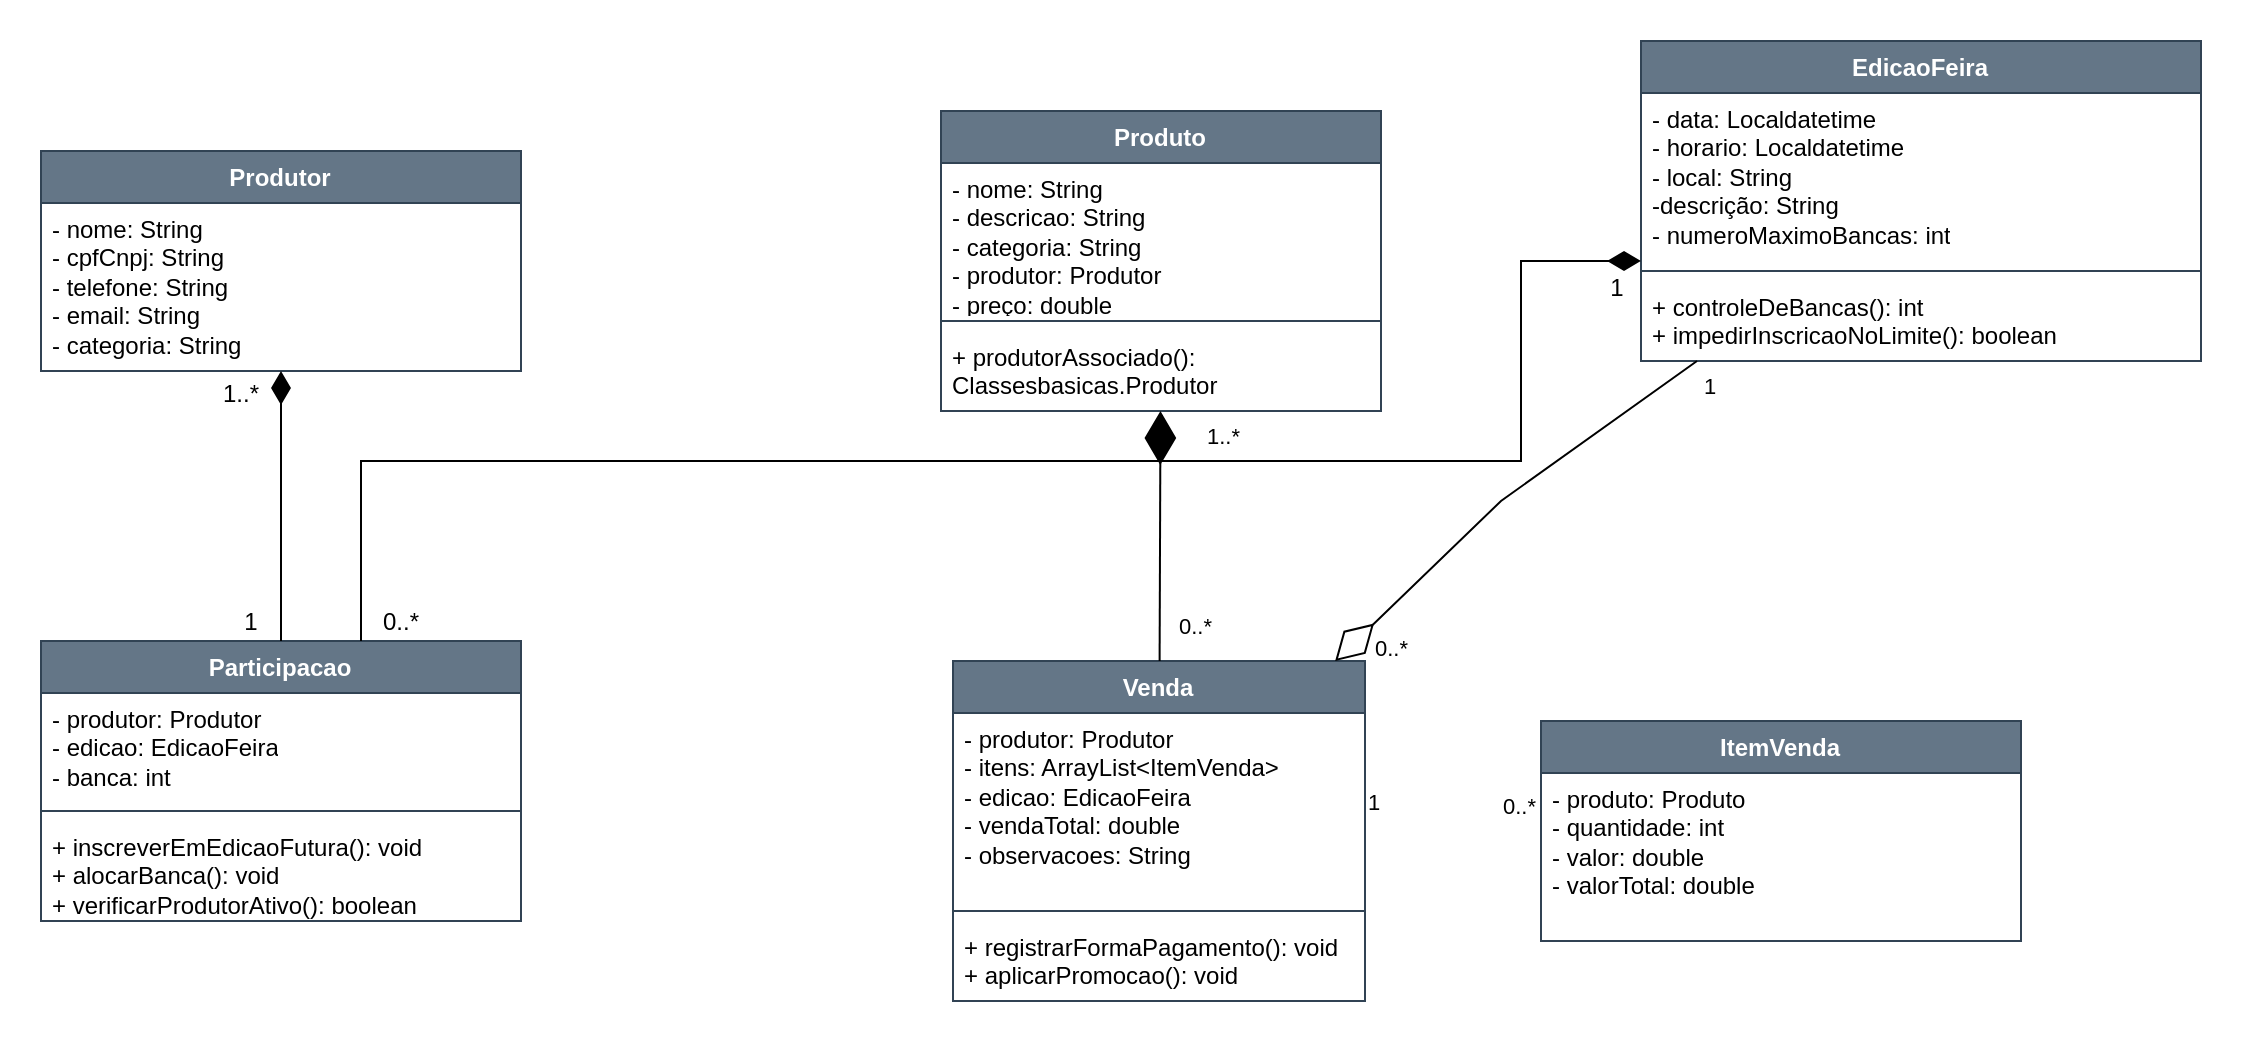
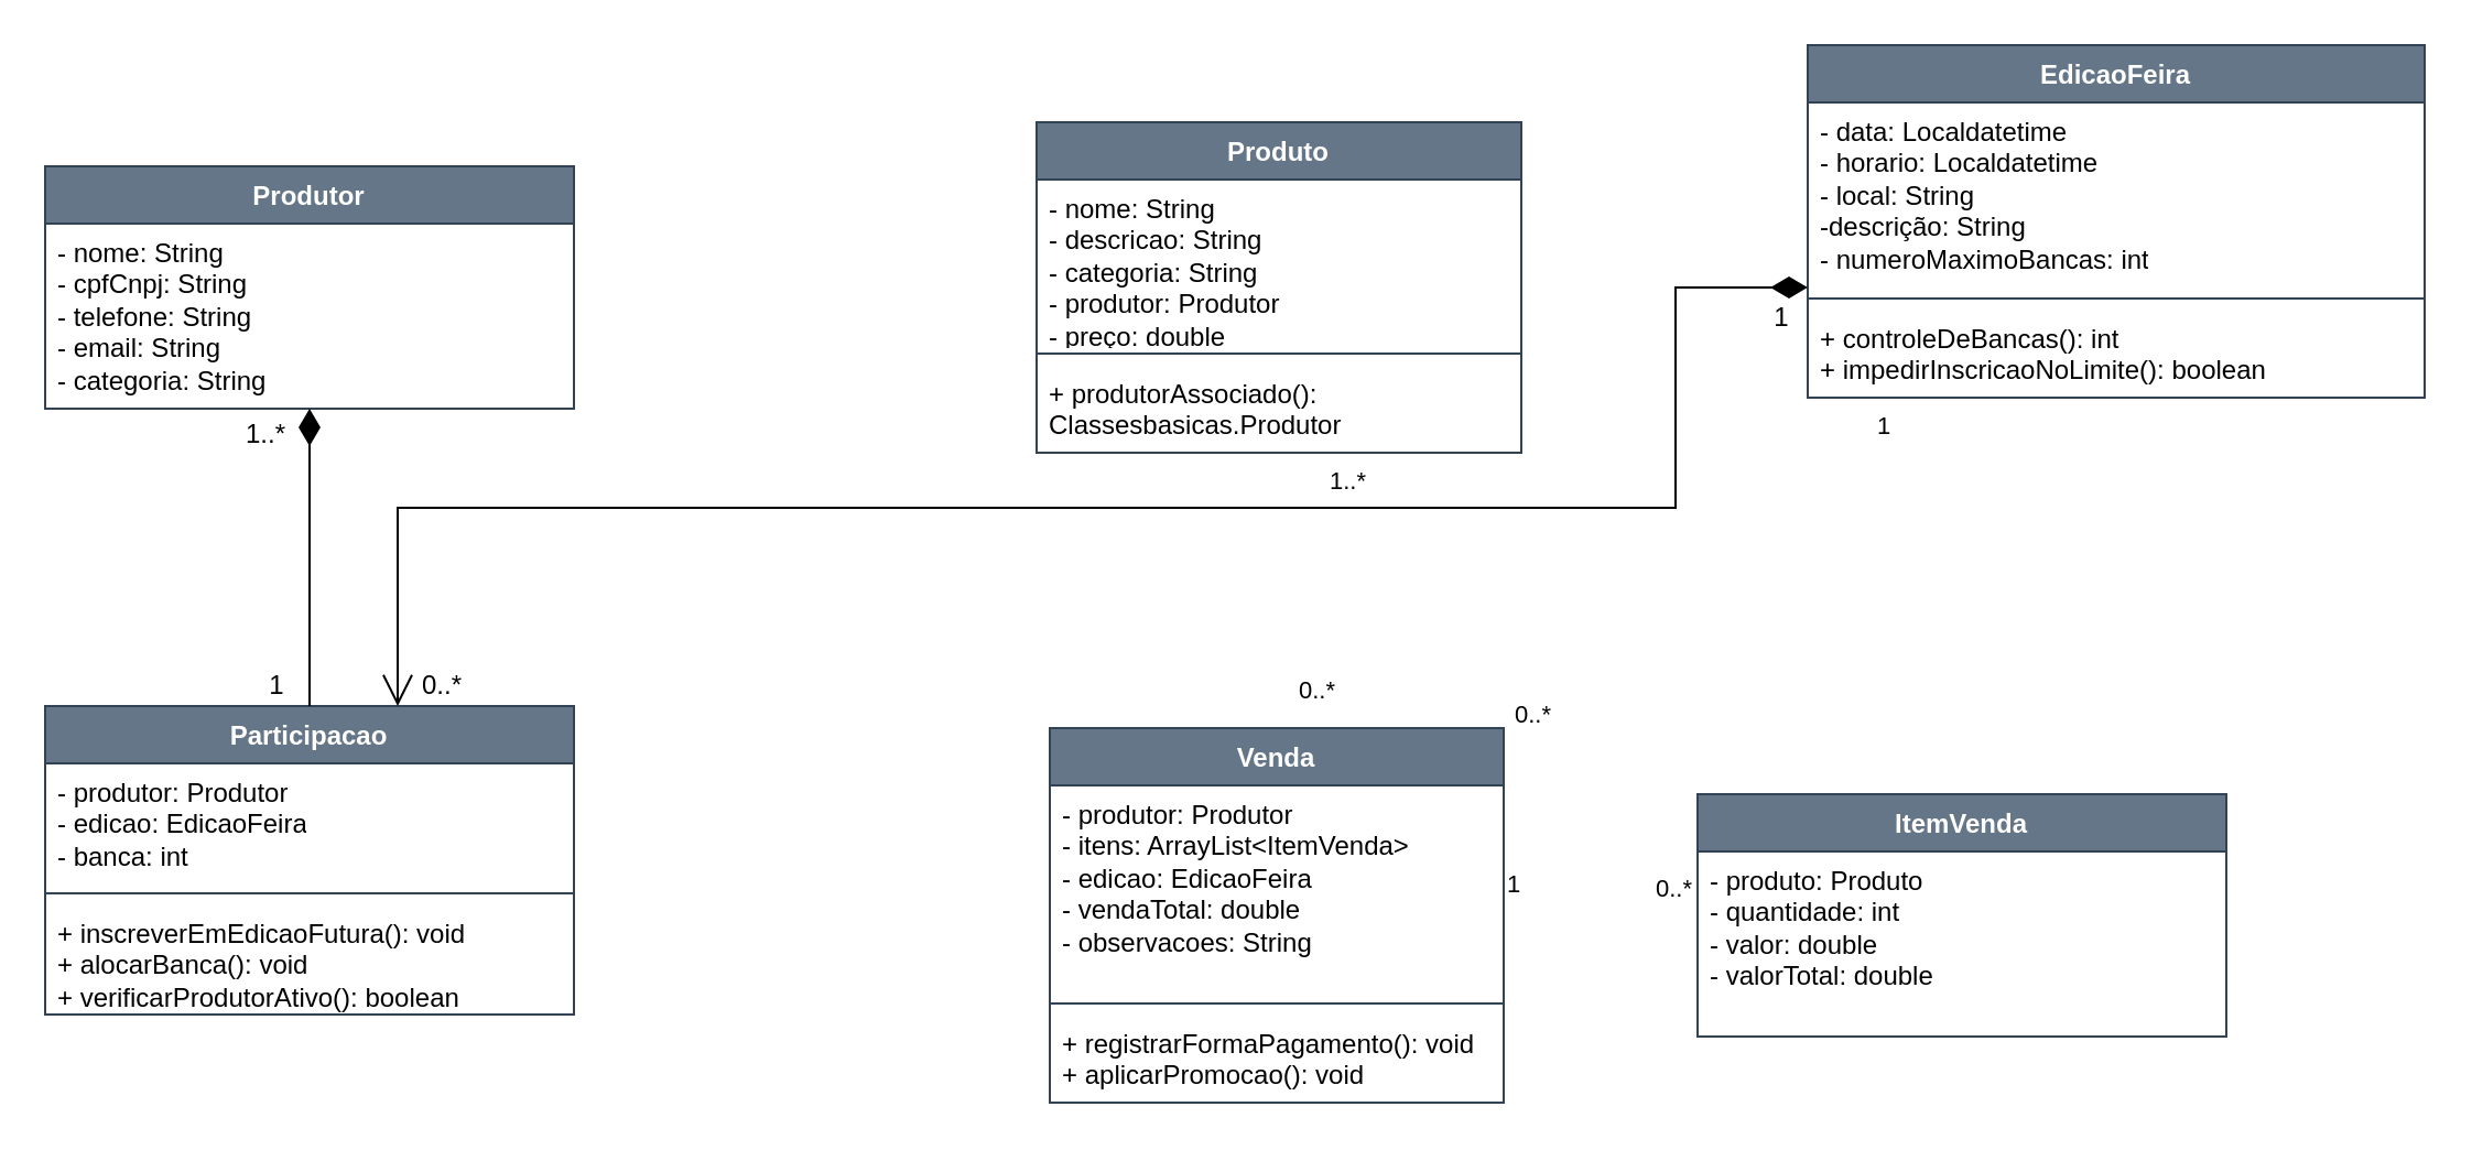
  <mxCell id="0" />
  <mxCell id="1" parent="0" />
  <mxCell id="2" value="Produtor" style="swimlane;fontStyle=1;align=center;verticalAlign=top;childLayout=stackLayout;horizontal=1;startSize=26;horizontalStack=0;resizeParent=1;resizeParentMax=0;resizeLast=0;collapsible=1;marginBottom=0;whiteSpace=wrap;html=1;fillColor=#647687;strokeColor=#314354;fontColor=#ffffff;" parent="1" vertex="1"><mxGeometry x="20" y="75" width="240" height="110" as="geometry" /></mxCell>
  <mxCell id="3" value="- nome: String&lt;div&gt;- cpfCnpj: String&lt;/div&gt;&lt;div&gt;- telefone&lt;span style=&quot;background-color: transparent; color: light-dark(rgb(0, 0, 0), rgb(255, 255, 255));&quot;&gt;: String&lt;/span&gt;&lt;/div&gt;&lt;div&gt;- email&lt;span style=&quot;background-color: transparent; color: light-dark(rgb(0, 0, 0), rgb(255, 255, 255));&quot;&gt;: String&lt;/span&gt;&lt;/div&gt;&lt;div&gt;- categoria&lt;span style=&quot;background-color: transparent; color: light-dark(rgb(0, 0, 0), rgb(255, 255, 255));&quot;&gt;: String&lt;/span&gt;&lt;/div&gt;" style="text;strokeColor=none;fillColor=none;align=left;verticalAlign=top;spacingLeft=4;spacingRight=4;overflow=hidden;rotatable=0;points=[[0,0.5],[1,0.5]];portConstraint=eastwest;whiteSpace=wrap;html=1;" parent="2" vertex="1"><mxGeometry y="26" width="240" height="84" as="geometry" /></mxCell>
  <mxCell id="4" value="Produto" style="swimlane;fontStyle=1;align=center;verticalAlign=top;childLayout=stackLayout;horizontal=1;startSize=26;horizontalStack=0;resizeParent=1;resizeParentMax=0;resizeLast=0;collapsible=1;marginBottom=0;whiteSpace=wrap;html=1;fillColor=#647687;strokeColor=#314354;fontColor=#ffffff;" parent="1" vertex="1"><mxGeometry x="470" y="55" width="220" height="150" as="geometry" /></mxCell>
  <mxCell id="5" value="- nome: String&lt;div&gt;- descricao&lt;span style=&quot;background-color: transparent; color: light-dark(rgb(0, 0, 0), rgb(255, 255, 255));&quot;&gt;: String&lt;/span&gt;&lt;/div&gt;&lt;div&gt;- categoria&lt;span style=&quot;background-color: transparent; color: light-dark(rgb(0, 0, 0), rgb(255, 255, 255));&quot;&gt;: String&lt;/span&gt;&lt;/div&gt;&lt;div&gt;&lt;span style=&quot;background-color: transparent; color: light-dark(rgb(0, 0, 0), rgb(255, 255, 255));&quot;&gt;- produtor: Produtor&lt;/span&gt;&lt;/div&gt;&lt;div&gt;- preço: double&lt;/div&gt;" style="text;strokeColor=none;fillColor=none;align=left;verticalAlign=top;spacingLeft=4;spacingRight=4;overflow=hidden;rotatable=0;points=[[0,0.5],[1,0.5]];portConstraint=eastwest;whiteSpace=wrap;html=1;" parent="4" vertex="1"><mxGeometry y="26" width="220" height="74" as="geometry" /></mxCell>
  <mxCell id="6" value="" style="line;strokeWidth=1;fillColor=none;align=left;verticalAlign=middle;spacingTop=-1;spacingLeft=3;spacingRight=3;rotatable=0;labelPosition=right;points=[];portConstraint=eastwest;strokeColor=inherit;" parent="4" vertex="1"><mxGeometry y="100" width="220" height="10" as="geometry" /></mxCell>
  <mxCell id="7" value="&lt;div&gt;+ produtorAssociado(): Classesbasicas.Produtor&lt;/div&gt;&lt;div&gt;&lt;br&gt;&lt;/div&gt;" style="text;strokeColor=none;fillColor=none;align=left;verticalAlign=top;spacingLeft=4;spacingRight=4;overflow=hidden;rotatable=0;points=[[0,0.5],[1,0.5]];portConstraint=eastwest;whiteSpace=wrap;html=1;" parent="4" vertex="1"><mxGeometry y="110" width="220" height="40" as="geometry" /></mxCell>
  <mxCell id="8" value="EdicaoFeira" style="swimlane;fontStyle=1;align=center;verticalAlign=top;childLayout=stackLayout;horizontal=1;startSize=26;horizontalStack=0;resizeParent=1;resizeParentMax=0;resizeLast=0;collapsible=1;marginBottom=0;whiteSpace=wrap;html=1;fillColor=#647687;strokeColor=#314354;fontColor=#ffffff;" parent="1" vertex="1"><mxGeometry x="820" y="20" width="280" height="160" as="geometry" /></mxCell>
  <mxCell id="9" value="- data: Localdatetime&lt;div&gt;- horario: Localdatetime&lt;/div&gt;&lt;div&gt;- local&lt;span style=&quot;background-color: transparent; color: light-dark(rgb(0, 0, 0), rgb(255, 255, 255));&quot;&gt;: String&lt;/span&gt;&lt;/div&gt;&lt;div&gt;&lt;span style=&quot;background-color: transparent; color: light-dark(rgb(0, 0, 0), rgb(255, 255, 255));&quot;&gt;-descrição: String&lt;/span&gt;&lt;/div&gt;&lt;div&gt;- numeroMaximoBancas: int&lt;/div&gt;" style="text;strokeColor=none;fillColor=none;align=left;verticalAlign=top;spacingLeft=4;spacingRight=4;overflow=hidden;rotatable=0;points=[[0,0.5],[1,0.5]];portConstraint=eastwest;whiteSpace=wrap;html=1;" parent="8" vertex="1"><mxGeometry y="26" width="280" height="84" as="geometry" /></mxCell>
  <mxCell id="10" value="" style="line;strokeWidth=1;fillColor=none;align=left;verticalAlign=middle;spacingTop=-1;spacingLeft=3;spacingRight=3;rotatable=0;labelPosition=right;points=[];portConstraint=eastwest;strokeColor=inherit;" parent="8" vertex="1"><mxGeometry y="110" width="280" height="10" as="geometry" /></mxCell>
  <mxCell id="11" value="+ controleDeBancas(): int&lt;div&gt;+ impedirInscricaoNoLimite(): boolean &lt;br&gt;&lt;/div&gt;&lt;div&gt;&lt;br&gt;&lt;/div&gt;" style="text;strokeColor=none;fillColor=none;align=left;verticalAlign=top;spacingLeft=4;spacingRight=4;overflow=hidden;rotatable=0;points=[[0,0.5],[1,0.5]];portConstraint=eastwest;whiteSpace=wrap;html=1;" parent="8" vertex="1"><mxGeometry y="120" width="280" height="40" as="geometry" /></mxCell>
  <mxCell id="12" value="Participacao" style="swimlane;fontStyle=1;align=center;verticalAlign=top;childLayout=stackLayout;horizontal=1;startSize=26;horizontalStack=0;resizeParent=1;resizeParentMax=0;resizeLast=0;collapsible=1;marginBottom=0;whiteSpace=wrap;html=1;fillColor=#647687;fontColor=#ffffff;strokeColor=#314354;" parent="1" vertex="1"><mxGeometry x="20" y="320" width="240" height="140" as="geometry" /></mxCell>
  <mxCell id="13" value="- produtor: Produtor&lt;div&gt;- edicao: EdicaoFeira&lt;/div&gt;&lt;div&gt;- banca: int&lt;/div&gt;" style="text;strokeColor=none;fillColor=none;align=left;verticalAlign=top;spacingLeft=4;spacingRight=4;overflow=hidden;rotatable=0;points=[[0,0.5],[1,0.5]];portConstraint=eastwest;whiteSpace=wrap;html=1;" parent="12" vertex="1"><mxGeometry y="26" width="240" height="54" as="geometry" /></mxCell>
  <mxCell id="14" value="" style="line;strokeWidth=1;fillColor=none;align=left;verticalAlign=middle;spacingTop=-1;spacingLeft=3;spacingRight=3;rotatable=0;labelPosition=right;points=[];portConstraint=eastwest;strokeColor=inherit;" parent="12" vertex="1"><mxGeometry y="80" width="240" height="10" as="geometry" /></mxCell>
  <mxCell id="15" value="+ inscreverEmEdicaoFutura(): void&lt;div&gt;+ alocarBanca(): void&lt;/div&gt;&lt;div&gt;+ verificarProdutorAtivo(): boolean&lt;/div&gt;&lt;div&gt;&lt;br&gt;&lt;/div&gt;" style="text;strokeColor=none;fillColor=none;align=left;verticalAlign=top;spacingLeft=4;spacingRight=4;overflow=hidden;rotatable=0;points=[[0,0.5],[1,0.5]];portConstraint=eastwest;whiteSpace=wrap;html=1;" parent="12" vertex="1"><mxGeometry y="90" width="240" height="50" as="geometry" /></mxCell>
  <mxCell id="16" value="Venda" style="swimlane;fontStyle=1;align=center;verticalAlign=top;childLayout=stackLayout;horizontal=1;startSize=26;horizontalStack=0;resizeParent=1;resizeParentMax=0;resizeLast=0;collapsible=1;marginBottom=0;whiteSpace=wrap;html=1;fillColor=#647687;fontColor=#ffffff;strokeColor=#314354;" parent="1" vertex="1"><mxGeometry x="476" y="330" width="206" height="170" as="geometry" /></mxCell>
  <mxCell id="17" value="- produtor: Produtor&lt;div&gt;&lt;span style=&quot;background-color: transparent; color: light-dark(rgb(0, 0, 0), rgb(255, 255, 255));&quot;&gt;- itens: ArrayList&amp;lt;ItemVenda&amp;gt;&amp;nbsp;&lt;/span&gt;&lt;/div&gt;&lt;div&gt;&lt;span style=&quot;background-color: transparent; color: light-dark(rgb(0, 0, 0), rgb(255, 255, 255));&quot;&gt;- edicao: EdicaoFeira&lt;/span&gt;&lt;/div&gt;&lt;div&gt;&lt;span style=&quot;background-color: transparent; color: light-dark(rgb(0, 0, 0), rgb(255, 255, 255));&quot;&gt;- vendaTotal: double&lt;/span&gt;&lt;/div&gt;&lt;div&gt;- observacoes: String&lt;/div&gt;" style="text;strokeColor=none;fillColor=none;align=left;verticalAlign=top;spacingLeft=4;spacingRight=4;overflow=hidden;rotatable=0;points=[[0,0.5],[1,0.5]];portConstraint=eastwest;whiteSpace=wrap;html=1;" parent="16" vertex="1"><mxGeometry y="26" width="206" height="94" as="geometry" /></mxCell>
  <mxCell id="18" value="" style="line;strokeWidth=1;fillColor=none;align=left;verticalAlign=middle;spacingTop=-1;spacingLeft=3;spacingRight=3;rotatable=0;labelPosition=right;points=[];portConstraint=eastwest;strokeColor=inherit;" parent="16" vertex="1"><mxGeometry y="120" width="206" height="10" as="geometry" /></mxCell>
  <mxCell id="19" value="&lt;div&gt;+ registrarFormaPagamento(): void&lt;/div&gt;&lt;div&gt;+ aplicarPromocao(): void&lt;/div&gt;&lt;div&gt;&lt;br&gt;&lt;/div&gt;" style="text;strokeColor=none;fillColor=none;align=left;verticalAlign=top;spacingLeft=4;spacingRight=4;overflow=hidden;rotatable=0;points=[[0,0.5],[1,0.5]];portConstraint=eastwest;whiteSpace=wrap;html=1;" parent="16" vertex="1"><mxGeometry y="130" width="206" height="40" as="geometry" /></mxCell>
  <mxCell id="20" value="" style="endArrow=none;html=1;endSize=12;startArrow=diamondThin;startSize=14;startFill=1;rounded=0;endFill=0;" parent="1" source="2" target="12" edge="1"><mxGeometry relative="1" as="geometry"><mxPoint x="340" y="250" as="sourcePoint" /><mxPoint x="550" y="250" as="targetPoint" /><Array as="points" /></mxGeometry></mxCell>
- <mxCell id="21" value="" style="endArrow=none;html=1;endSize=12;startArrow=diamondThin;startSize=14;startFill=1;rounded=0;endFill=0;edgeStyle=orthogonalEdgeStyle;" parent="1" source="8" target="12" edge="1"><mxGeometry relative="1" as="geometry"><mxPoint x="680" y="300" as="sourcePoint" /><mxPoint x="680" y="406" as="targetPoint" /><Array as="points"><mxPoint x="760" y="130" /><mxPoint x="760" y="230" /><mxPoint x="180" y="230" /></Array></mxGeometry></mxCell>
- <mxCell id="22" value="" style="endArrow=diamondThin;endFill=0;endSize=24;html=1;rounded=0;" parent="1" source="8" target="16" edge="1"><mxGeometry width="160" relative="1" as="geometry"><mxPoint x="330" y="280" as="sourcePoint" /><mxPoint x="490" y="280" as="targetPoint" /><Array as="points"><mxPoint x="750" y="250" /></Array></mxGeometry></mxCell>
+ <mxCell id="21" value="" style="endArrow=open;html=1;endSize=12;startArrow=diamondThin;startSize=14;startFill=1;rounded=0;endFill=0;edgeStyle=orthogonalEdgeStyle;" parent="1" source="8" target="12" edge="1"><mxGeometry relative="1" as="geometry"><mxPoint x="680" y="300" as="sourcePoint" /><mxPoint x="680" y="406" as="targetPoint" /><Array as="points"><mxPoint x="760" y="130" /><mxPoint x="760" y="230" /><mxPoint x="180" y="230" /></Array></mxGeometry></mxCell>
  <mxCell id="23" value="1&lt;div&gt;&lt;br&gt;&lt;/div&gt;" style="edgeLabel;resizable=0;html=1;align=left;verticalAlign=top;" parent="1" connectable="0" vertex="1"><mxGeometry x="850" y="180" as="geometry" /></mxCell>
  <mxCell id="24" value="0..*" style="edgeLabel;resizable=0;html=1;align=right;verticalAlign=top;" parent="1" connectable="0" vertex="1"><mxGeometry x="704" y="311" as="geometry" /></mxCell>
- <mxCell id="25" value="" style="endArrow=diamondThin;endFill=1;endSize=24;html=1;rounded=0;" parent="1" source="16" target="4" edge="1"><mxGeometry width="160" relative="1" as="geometry"><mxPoint x="980" y="460" as="sourcePoint" /><mxPoint x="980" y="370" as="targetPoint" /></mxGeometry></mxCell>
  <mxCell id="26" value="1..*" style="edgeLabel;resizable=0;html=1;align=right;verticalAlign=top;" parent="1" connectable="0" vertex="1"><mxGeometry x="620" y="205" as="geometry" /></mxCell>
  <mxCell id="27" value="0..*" style="edgeLabel;resizable=0;html=1;align=right;verticalAlign=top;" parent="1" connectable="0" vertex="1"><mxGeometry x="606" y="300" as="geometry" /></mxCell>
  <mxCell id="28" value="1" style="text;html=1;align=center;verticalAlign=middle;resizable=0;points=[];autosize=1;strokeColor=none;fillColor=none;" parent="1" vertex="1"><mxGeometry x="793" y="129" width="30" height="30" as="geometry" /></mxCell>
  <mxCell id="29" value="&lt;div&gt;0..*&lt;/div&gt;" style="text;html=1;align=center;verticalAlign=middle;resizable=0;points=[];autosize=1;strokeColor=none;fillColor=none;" parent="1" vertex="1"><mxGeometry x="180" y="296" width="40" height="30" as="geometry" /></mxCell>
  <mxCell id="30" value="1..*" style="text;html=1;align=center;verticalAlign=middle;resizable=0;points=[];autosize=1;strokeColor=none;fillColor=none;" parent="1" vertex="1"><mxGeometry x="100" y="182" width="40" height="30" as="geometry" /></mxCell>
  <mxCell id="31" value="1" style="text;html=1;align=center;verticalAlign=middle;resizable=0;points=[];autosize=1;strokeColor=none;fillColor=none;" parent="1" vertex="1"><mxGeometry x="110" y="296" width="30" height="30" as="geometry" /></mxCell>
  <mxCell id="32" value="ItemVenda" style="swimlane;fontStyle=1;align=center;verticalAlign=top;childLayout=stackLayout;horizontal=1;startSize=26;horizontalStack=0;resizeParent=1;resizeParentMax=0;resizeLast=0;collapsible=1;marginBottom=0;whiteSpace=wrap;html=1;fillColor=#647687;strokeColor=#314354;fontColor=#ffffff;" vertex="1" parent="1"><mxGeometry x="770" y="360" width="240" height="110" as="geometry" /></mxCell>
  <mxCell id="33" value="&lt;div&gt;- produto: Produto&lt;/div&gt;- quantidade: int&lt;br&gt;- valor: double&lt;div&gt;- valorTotal: double&lt;/div&gt;" style="text;strokeColor=none;fillColor=none;align=left;verticalAlign=top;spacingLeft=4;spacingRight=4;overflow=hidden;rotatable=0;points=[[0,0.5],[1,0.5]];portConstraint=eastwest;whiteSpace=wrap;html=1;" vertex="1" parent="32"><mxGeometry y="26" width="240" height="84" as="geometry" /></mxCell>
  <mxCell id="34" value="0..*" style="edgeLabel;resizable=0;html=1;align=right;verticalAlign=top;" connectable="0" vertex="1" parent="1"><mxGeometry x="768" y="390" as="geometry" /></mxCell>
  <mxCell id="35" value="1" style="edgeLabel;resizable=0;html=1;align=left;verticalAlign=top;" connectable="0" vertex="1" parent="1"><mxGeometry x="682" y="388" as="geometry" /></mxCell>
